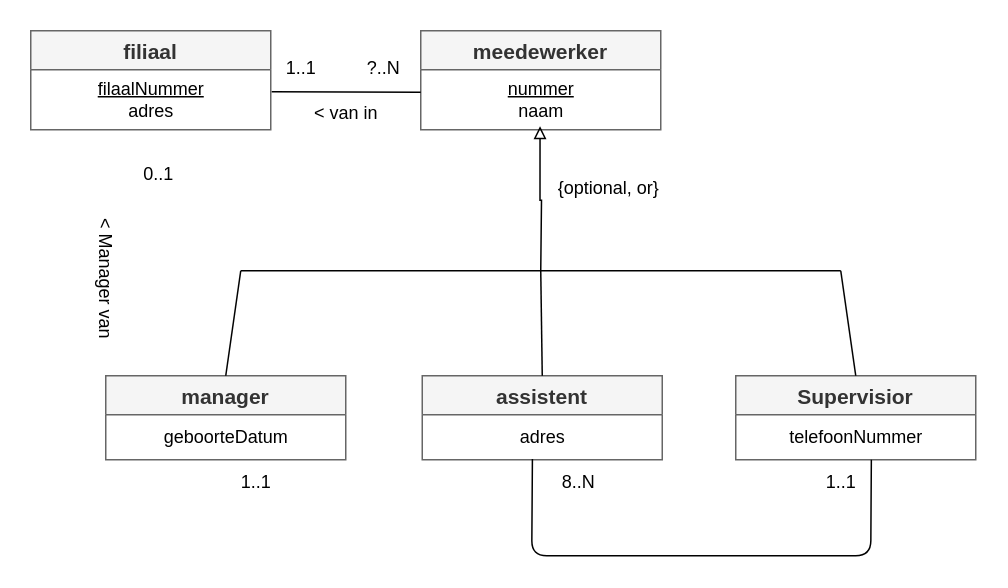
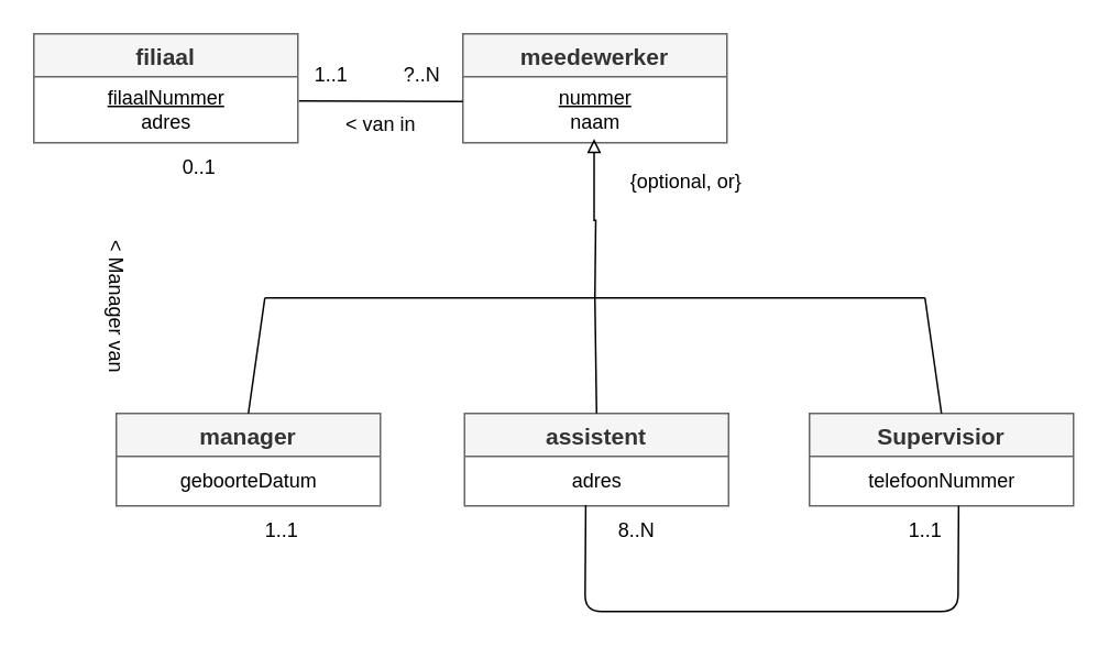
  <mxCell id="0" />
  <mxCell id="1" parent="0" />
  <mxCell id="2" value="filiaal" style="swimlane;fontStyle=1;childLayout=stackLayout;horizontal=1;startSize=26;horizontalStack=0;resizeParent=1;resizeParentMax=0;resizeLast=0;collapsible=1;marginBottom=0;align=center;fontSize=14;strokeColor=#666666;fillColor=#f5f5f5;fontColor=#333333;" parent="1" vertex="1"><mxGeometry x="20" y="20" width="160" height="66" as="geometry" /></mxCell>
  <mxCell id="3" value="&lt;u&gt;filaalNummer&lt;/u&gt;&lt;br&gt;adres" style="text;html=1;align=center;verticalAlign=middle;resizable=0;points=[];autosize=1;strokeColor=none;fillColor=none;" parent="2" vertex="1"><mxGeometry y="26" width="160" height="40" as="geometry" /></mxCell>
  <mxCell id="4" value="meedewerker" style="swimlane;fontStyle=1;childLayout=stackLayout;horizontal=1;startSize=26;horizontalStack=0;resizeParent=1;resizeParentMax=0;resizeLast=0;collapsible=1;marginBottom=0;align=center;fontSize=14;strokeColor=#666666;fillColor=#f5f5f5;fontColor=#333333;" parent="1" vertex="1"><mxGeometry x="280" y="20" width="160" height="66" as="geometry" /></mxCell>
  <mxCell id="5" value="&lt;u&gt;nummer&lt;/u&gt;&lt;br&gt;naam" style="text;html=1;align=center;verticalAlign=middle;resizable=0;points=[];autosize=1;strokeColor=none;fillColor=none;" parent="4" vertex="1"><mxGeometry y="26" width="160" height="40" as="geometry" /></mxCell>
  <mxCell id="6" value="manager" style="swimlane;fontStyle=1;childLayout=stackLayout;horizontal=1;startSize=26;horizontalStack=0;resizeParent=1;resizeParentMax=0;resizeLast=0;collapsible=1;marginBottom=0;align=center;fontSize=14;strokeColor=#666666;fillColor=#f5f5f5;fontColor=#333333;" parent="1" vertex="1"><mxGeometry x="70" y="250" width="160" height="56" as="geometry" /></mxCell>
  <mxCell id="7" value="geboorteDatum" style="text;html=1;align=center;verticalAlign=middle;resizable=0;points=[];autosize=1;strokeColor=none;fillColor=none;" parent="6" vertex="1"><mxGeometry y="26" width="160" height="30" as="geometry" /></mxCell>
  <mxCell id="8" value="Supervisior" style="swimlane;fontStyle=1;childLayout=stackLayout;horizontal=1;startSize=26;horizontalStack=0;resizeParent=1;resizeParentMax=0;resizeLast=0;collapsible=1;marginBottom=0;align=center;fontSize=14;strokeColor=#666666;fillColor=#f5f5f5;fontColor=#333333;" parent="1" vertex="1"><mxGeometry x="490" y="250" width="160" height="56" as="geometry" /></mxCell>
  <mxCell id="9" value="telefoonNummer" style="text;html=1;align=center;verticalAlign=middle;resizable=0;points=[];autosize=1;strokeColor=none;fillColor=none;" parent="8" vertex="1"><mxGeometry y="26" width="160" height="30" as="geometry" /></mxCell>
  <mxCell id="10" value="assistent" style="swimlane;fontStyle=1;childLayout=stackLayout;horizontal=1;startSize=26;horizontalStack=0;resizeParent=1;resizeParentMax=0;resizeLast=0;collapsible=1;marginBottom=0;align=center;fontSize=14;strokeColor=#666666;fillColor=#f5f5f5;fontColor=#333333;" parent="1" vertex="1"><mxGeometry x="281" y="250" width="160" height="56" as="geometry" /></mxCell>
  <mxCell id="11" value="adres" style="text;html=1;align=center;verticalAlign=middle;resizable=0;points=[];autosize=1;strokeColor=none;fillColor=none;" parent="10" vertex="1"><mxGeometry y="26" width="160" height="30" as="geometry" /></mxCell>
  <mxCell id="12" value="" style="edgeStyle=orthogonalEdgeStyle;fontSize=12;html=1;endArrow=none;startArrow=block;rounded=0;startFill=0;endFill=0;exitX=0.497;exitY=0.942;exitDx=0;exitDy=0;exitPerimeter=0;" parent="1" source="5" edge="1"><mxGeometry width="100" height="100" relative="1" as="geometry"><mxPoint x="360" y="90" as="sourcePoint" /><mxPoint x="360" y="180" as="targetPoint" /></mxGeometry></mxCell>
  <mxCell id="13" value="" style="edgeStyle=none;orthogonalLoop=1;jettySize=auto;html=1;endArrow=none;endFill=0;" parent="1" edge="1"><mxGeometry width="100" relative="1" as="geometry"><mxPoint x="160" y="180" as="sourcePoint" /><mxPoint x="560" y="180" as="targetPoint" /><Array as="points" /></mxGeometry></mxCell>
  <mxCell id="14" value="" style="edgeStyle=none;orthogonalLoop=1;jettySize=auto;html=1;entryX=0.5;entryY=0;entryDx=0;entryDy=0;endArrow=none;endFill=0;" parent="1" target="8" edge="1"><mxGeometry width="100" relative="1" as="geometry"><mxPoint x="560" y="180" as="sourcePoint" /><mxPoint x="630" y="230" as="targetPoint" /><Array as="points" /></mxGeometry></mxCell>
- <mxCell id="15" value="{optional, or}" style="text;html=1;align=center;verticalAlign=middle;resizable=0;points=[];autosize=1;strokeColor=none;fillColor=none;" parent="1" vertex="1"><mxGeometry x="360" y="110" width="90" height="30" as="geometry" /></mxCell>
+ <mxCell id="15" value="{optional, or}" style="text;html=1;align=center;verticalAlign=middle;resizable=0;points=[];autosize=1;strokeColor=none;fillColor=none;" parent="1" vertex="1"><mxGeometry x="370" y="95" width="90" height="30" as="geometry" /></mxCell>
  <mxCell id="16" style="edgeStyle=none;html=1;exitX=0;exitY=0.5;exitDx=0;exitDy=0;entryX=1.004;entryY=0.366;entryDx=0;entryDy=0;entryPerimeter=0;endArrow=none;endFill=0;" parent="1" target="3" edge="1"><mxGeometry relative="1" as="geometry"><mxPoint x="280" y="61" as="sourcePoint" /></mxGeometry></mxCell>
  <mxCell id="17" value="" style="edgeStyle=none;orthogonalLoop=1;jettySize=auto;html=1;endArrow=none;endFill=0;exitX=0.5;exitY=0;exitDx=0;exitDy=0;" edge="1" parent="1" source="6"><mxGeometry width="100" relative="1" as="geometry"><mxPoint x="60" y="200" as="sourcePoint" /><mxPoint x="160" y="180" as="targetPoint" /><Array as="points" /></mxGeometry></mxCell>
  <mxCell id="18" value="" style="edgeStyle=none;orthogonalLoop=1;jettySize=auto;html=1;endArrow=none;endFill=0;exitX=0.5;exitY=0;exitDx=0;exitDy=0;" edge="1" parent="1" source="10"><mxGeometry width="100" relative="1" as="geometry"><mxPoint x="260" y="210" as="sourcePoint" /><mxPoint x="360" y="180" as="targetPoint" /><Array as="points" /></mxGeometry></mxCell>
  <mxCell id="19" value="" style="edgeStyle=none;orthogonalLoop=1;jettySize=auto;html=1;endArrow=none;endFill=0;entryX=0.565;entryY=1.001;entryDx=0;entryDy=0;entryPerimeter=0;exitX=0.459;exitY=0.985;exitDx=0;exitDy=0;exitPerimeter=0;" edge="1" parent="1" source="11" target="9"><mxGeometry width="100" relative="1" as="geometry"><mxPoint x="390" y="390" as="sourcePoint" /><mxPoint x="490" y="390" as="targetPoint" /><Array as="points"><mxPoint x="354" y="370" /><mxPoint x="580" y="370" /></Array></mxGeometry></mxCell>
  <mxCell id="20" value="8..N" style="text;html=1;align=center;verticalAlign=middle;resizable=0;points=[];autosize=1;strokeColor=none;fillColor=none;" vertex="1" parent="1"><mxGeometry x="360" y="306" width="50" height="30" as="geometry" /></mxCell>
  <mxCell id="21" value="1..1" style="text;html=1;align=center;verticalAlign=middle;resizable=0;points=[];autosize=1;strokeColor=none;fillColor=none;" vertex="1" parent="1"><mxGeometry x="540" y="306" width="40" height="30" as="geometry" /></mxCell>
- <mxCell id="22" value="0..1" style="text;html=1;align=center;verticalAlign=middle;resizable=0;points=[];autosize=1;strokeColor=none;fillColor=none;" vertex="1" parent="1"><mxGeometry x="85" y="101" width="40" height="30" as="geometry" /></mxCell>
+ <mxCell id="22" value="0..1" style="text;html=1;align=center;verticalAlign=middle;resizable=0;points=[];autosize=1;strokeColor=none;fillColor=none;" vertex="1" parent="1"><mxGeometry x="100" y="86" width="40" height="30" as="geometry" /></mxCell>
  <mxCell id="23" value="1..1" style="text;html=1;align=center;verticalAlign=middle;resizable=0;points=[];autosize=1;strokeColor=none;fillColor=none;" vertex="1" parent="1"><mxGeometry x="150" y="306" width="40" height="30" as="geometry" /></mxCell>
  <mxCell id="24" value="1..1" style="text;html=1;align=center;verticalAlign=middle;resizable=0;points=[];autosize=1;strokeColor=none;fillColor=none;" vertex="1" parent="1"><mxGeometry x="180" y="30" width="40" height="30" as="geometry" /></mxCell>
  <mxCell id="25" value="?..N" style="text;html=1;align=center;verticalAlign=middle;resizable=0;points=[];autosize=1;strokeColor=none;fillColor=none;" vertex="1" parent="1"><mxGeometry x="230" y="30" width="50" height="30" as="geometry" /></mxCell>
  <mxCell id="26" value="&amp;lt; van in" style="text;html=1;align=center;verticalAlign=middle;resizable=0;points=[];autosize=1;strokeColor=none;fillColor=none;" vertex="1" parent="1"><mxGeometry x="190" y="60" width="80" height="30" as="geometry" /></mxCell>
  <mxCell id="27" value="&amp;lt; Manager van" style="text;html=1;align=center;verticalAlign=middle;resizable=0;points=[];autosize=1;strokeColor=none;fillColor=none;rotation=90;" vertex="1" parent="1"><mxGeometry x="20" y="170" width="100" height="30" as="geometry" /></mxCell>
